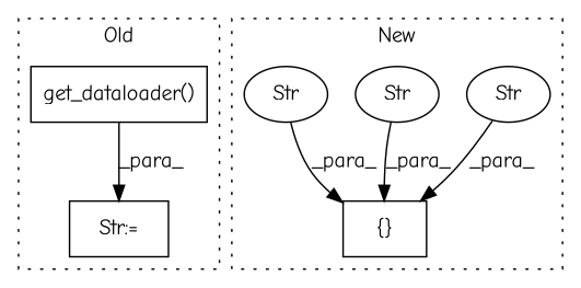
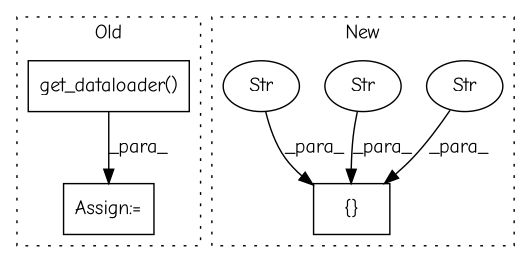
  digraph {
    fontname="Comic Neue"
    node [a=66 shape=box fontname="Comic Neue"]
    edge [fontname="Comic Neue"]
    n1 [a=75 l=116 label="get_dataloader()" s=4381]
-   n2 [a=68 l=3 label="Str:=" s=4378]
+   n2 [a=68 l=3 label="Assign:=" s=4378]
    n3 [a=59 l="1,0" label="{}" s="3493,3629"]
    n4 [l=18 label=Str s=3514 shape=ellipse]
    n5 [l=17 label=Str s=3534 shape=ellipse]
    n6 [l=10 label=Str s=3602 shape=ellipse]
    subgraph cluster_1 {
      label=Old
      style=dotted
      n1
      n2
    }
    subgraph cluster_2 {
      label=New
      style=dotted
      n3
      n4
      n5
      n6
    }
    n1 -> n2 [label=_para_]
    n4 -> n3 [label=_para_]
    n5 -> n3 [label=_para_]
    n6 -> n3 [label=_para_]
  }
